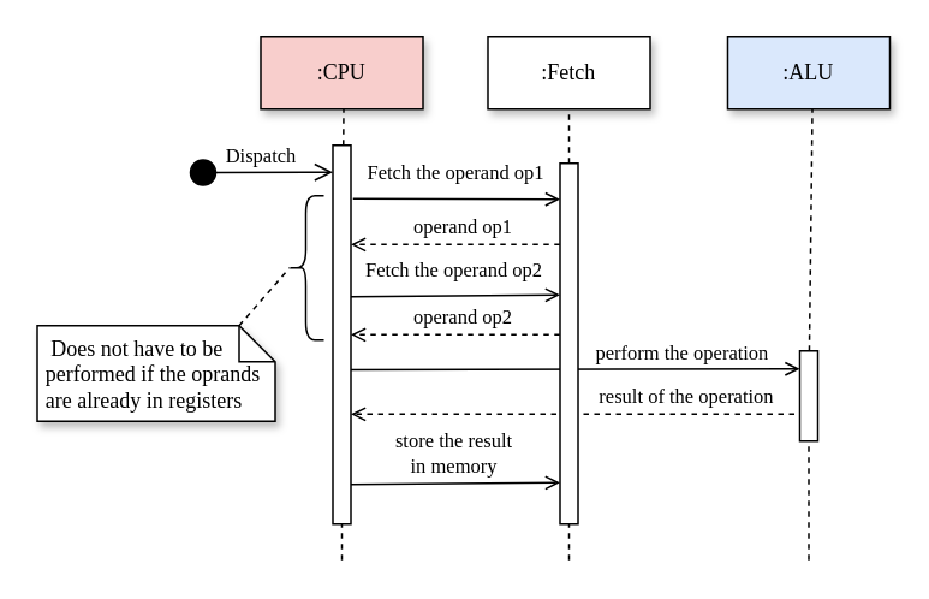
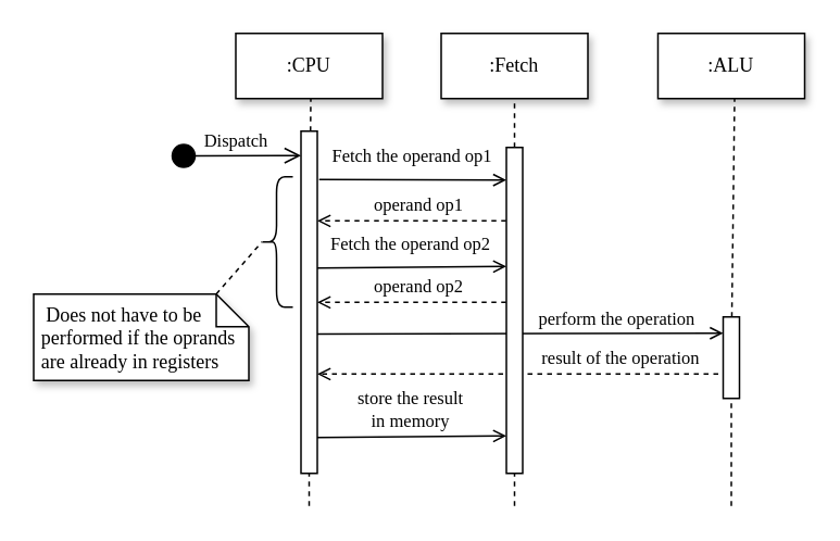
  <mxCell id="0" />
  <mxCell id="1" parent="0" />
  <mxCell id="2" value="" style="endArrow=open;html=1;rounded=0;entryX=0;entryY=0.5;entryDx=0;entryDy=0;exitX=0.98;exitY=0.106;exitDx=0;exitDy=0;exitPerimeter=0;endFill=0;fontFamily=Computer Modern;" edge="1" parent="1"><mxGeometry width="50" height="50" relative="1" as="geometry"><mxPoint x="194" y="204.49" as="sourcePoint" /><mxPoint x="443" y="204" as="targetPoint" /></mxGeometry></mxCell>
  <mxCell id="3" value="perform the operation&amp;nbsp;" style="edgeLabel;html=1;align=center;verticalAlign=middle;resizable=0;points=[];fontFamily=Computer Modern;" vertex="1" connectable="0" parent="2"><mxGeometry x="0.068" y="1" relative="1" as="geometry"><mxPoint x="52" y="-9" as="offset" /></mxGeometry></mxCell>
  <mxCell id="4" value="" style="endArrow=open;html=1;rounded=0;dashed=1;entryX=1.016;entryY=0.894;entryDx=0;entryDy=0;entryPerimeter=0;endFill=0;fontFamily=Computer Modern;" edge="1" parent="1"><mxGeometry width="50" height="50" relative="1" as="geometry"><mxPoint x="440" y="229" as="sourcePoint" /><mxPoint x="194" y="229.08" as="targetPoint" /></mxGeometry></mxCell>
  <mxCell id="5" value="result of the operation" style="edgeLabel;html=1;align=center;verticalAlign=middle;resizable=0;points=[];fontFamily=Computer Modern;" vertex="1" connectable="0" parent="4"><mxGeometry x="0.016" y="-1" relative="1" as="geometry"><mxPoint x="65" y="-10" as="offset" /></mxGeometry></mxCell>
- <mxCell id="6" value=":CPU" style="rounded=0;whiteSpace=wrap;html=1;shadow=1;fontFamily=Computer Modern;fillColor=#f8cecc;" vertex="1" parent="1"><mxGeometry x="144" y="20" width="90" height="40" as="geometry" /></mxCell>
+ <mxCell id="6" value=":CPU" style="rounded=0;whiteSpace=wrap;html=1;shadow=1;fontFamily=Computer Modern;" vertex="1" parent="1"><mxGeometry x="144" y="20" width="90" height="40" as="geometry" /></mxCell>
  <mxCell id="7" value=":Fetch" style="rounded=0;whiteSpace=wrap;html=1;shadow=1;fontFamily=Computer Modern;" vertex="1" parent="1"><mxGeometry x="270" y="20" width="90" height="40" as="geometry" /></mxCell>
  <mxCell id="8" value="" style="endArrow=none;dashed=1;html=1;rounded=0;fontFamily=Computer Modern;" edge="1" parent="1" source="11"><mxGeometry width="50" height="50" relative="1" as="geometry"><mxPoint x="189" y="290" as="sourcePoint" /><mxPoint x="190" y="60" as="targetPoint" /></mxGeometry></mxCell>
  <mxCell id="9" value="" style="endArrow=none;dashed=1;html=1;rounded=0;fontFamily=Computer Modern;" edge="1" parent="1" source="13"><mxGeometry width="50" height="50" relative="1" as="geometry"><mxPoint x="314.58" y="290" as="sourcePoint" /><mxPoint x="315" y="60" as="targetPoint" /></mxGeometry></mxCell>
  <mxCell id="10" value="" style="endArrow=none;dashed=1;html=1;rounded=0;entryX=0.5;entryY=1;entryDx=0;entryDy=0;fontFamily=Computer Modern;" edge="1" parent="1" target="11"><mxGeometry width="50" height="50" relative="1" as="geometry"><mxPoint x="189" y="310" as="sourcePoint" /><mxPoint x="189" y="30" as="targetPoint" /></mxGeometry></mxCell>
  <mxCell id="11" value="" style="rounded=0;whiteSpace=wrap;html=1;fontFamily=Computer Modern;" vertex="1" parent="1"><mxGeometry x="184" y="80" width="10" height="210" as="geometry" /></mxCell>
  <mxCell id="12" value="" style="endArrow=none;dashed=1;html=1;rounded=0;entryX=0.5;entryY=1;entryDx=0;entryDy=0;fontFamily=Computer Modern;" edge="1" parent="1" target="13"><mxGeometry width="50" height="50" relative="1" as="geometry"><mxPoint x="315" y="310" as="sourcePoint" /><mxPoint x="314.58" y="30" as="targetPoint" /></mxGeometry></mxCell>
  <mxCell id="13" value="" style="rounded=0;whiteSpace=wrap;html=1;fontFamily=Computer Modern;" vertex="1" parent="1"><mxGeometry x="310" y="90" width="10" height="200" as="geometry" /></mxCell>
  <mxCell id="14" value="" style="endArrow=open;html=1;rounded=0;entryX=0;entryY=0.091;entryDx=0;entryDy=0;entryPerimeter=0;exitX=1.115;exitY=0.141;exitDx=0;exitDy=0;exitPerimeter=0;endFill=0;fontFamily=Computer Modern;" edge="1" parent="1" source="11"><mxGeometry width="50" height="50" relative="1" as="geometry"><mxPoint x="200" y="110" as="sourcePoint" /><mxPoint x="310" y="110.02" as="targetPoint" /></mxGeometry></mxCell>
  <mxCell id="15" value="Fetch the operand op1" style="edgeLabel;html=1;align=center;verticalAlign=middle;resizable=0;points=[];fontFamily=Computer Modern;" vertex="1" connectable="0" parent="14"><mxGeometry x="0.068" y="1" relative="1" as="geometry"><mxPoint x="-5" y="-14" as="offset" /></mxGeometry></mxCell>
  <mxCell id="16" value="Dispatch" style="html=1;verticalAlign=bottom;startArrow=circle;startFill=1;endArrow=open;startSize=6;endSize=8;edgeStyle=elbowEdgeStyle;elbow=vertical;curved=0;rounded=0;fontFamily=Computer Modern;" edge="1" parent="1"><mxGeometry x="-0.002" width="80" relative="1" as="geometry"><mxPoint x="104" y="95.13" as="sourcePoint" /><mxPoint x="184" y="95.13" as="targetPoint" /><mxPoint as="offset" /></mxGeometry></mxCell>
- <mxCell id="17" value=":ALU" style="rounded=0;whiteSpace=wrap;html=1;shadow=1;fontFamily=Computer Modern;fillColor=#dae8fc;" vertex="1" parent="1"><mxGeometry x="403" y="20" width="90" height="40" as="geometry" /></mxCell>
+ <mxCell id="17" value=":ALU" style="rounded=0;whiteSpace=wrap;html=1;shadow=1;fontFamily=Computer Modern;" vertex="1" parent="1"><mxGeometry x="403" y="20" width="90" height="40" as="geometry" /></mxCell>
  <mxCell id="18" value="" style="endArrow=none;dashed=1;html=1;rounded=0;fontFamily=Computer Modern;" edge="1" parent="1" source="20"><mxGeometry width="50" height="50" relative="1" as="geometry"><mxPoint x="448" y="290" as="sourcePoint" /><mxPoint x="450" y="60" as="targetPoint" /></mxGeometry></mxCell>
  <mxCell id="19" value="" style="endArrow=none;dashed=1;html=1;rounded=0;entryX=0.5;entryY=1;entryDx=0;entryDy=0;fontFamily=Computer Modern;" edge="1" parent="1" target="20"><mxGeometry width="50" height="50" relative="1" as="geometry"><mxPoint x="448" y="310" as="sourcePoint" /><mxPoint x="448" y="30" as="targetPoint" /></mxGeometry></mxCell>
  <mxCell id="20" value="" style="rounded=0;whiteSpace=wrap;html=1;fontFamily=Computer Modern;" vertex="1" parent="1"><mxGeometry x="443" y="194" width="10" height="50" as="geometry" /></mxCell>
  <mxCell id="21" value="" style="endArrow=open;html=1;rounded=0;exitX=-0.046;exitY=0.907;exitDx=0;exitDy=0;exitPerimeter=0;dashed=1;entryX=1.016;entryY=0.894;entryDx=0;entryDy=0;entryPerimeter=0;endFill=0;fontFamily=Computer Modern;" edge="1" parent="1"><mxGeometry width="50" height="50" relative="1" as="geometry"><mxPoint x="309.84" y="135" as="sourcePoint" /><mxPoint x="194" y="135.08" as="targetPoint" /></mxGeometry></mxCell>
  <mxCell id="22" value="operand op1" style="edgeLabel;html=1;align=center;verticalAlign=middle;resizable=0;points=[];fontFamily=Computer Modern;" vertex="1" connectable="0" parent="21"><mxGeometry x="0.016" y="-1" relative="1" as="geometry"><mxPoint x="5" y="-10" as="offset" /></mxGeometry></mxCell>
  <mxCell id="23" value="" style="endArrow=open;html=1;rounded=0;entryX=0;entryY=0.091;entryDx=0;entryDy=0;entryPerimeter=0;exitX=0.98;exitY=0.106;exitDx=0;exitDy=0;exitPerimeter=0;endFill=0;fontFamily=Computer Modern;" edge="1" parent="1"><mxGeometry width="50" height="50" relative="1" as="geometry"><mxPoint x="194" y="163.98" as="sourcePoint" /><mxPoint x="310" y="163" as="targetPoint" /></mxGeometry></mxCell>
  <mxCell id="24" value="Fetch the operand op2" style="edgeLabel;html=1;align=center;verticalAlign=middle;resizable=0;points=[];fontFamily=Computer Modern;" vertex="1" connectable="0" parent="23"><mxGeometry x="0.068" y="1" relative="1" as="geometry"><mxPoint x="-5" y="-14" as="offset" /></mxGeometry></mxCell>
  <mxCell id="25" value="" style="endArrow=open;html=1;rounded=0;exitX=-0.046;exitY=0.907;exitDx=0;exitDy=0;exitPerimeter=0;dashed=1;entryX=1.016;entryY=0.894;entryDx=0;entryDy=0;entryPerimeter=0;endFill=0;fontFamily=Computer Modern;" edge="1" parent="1"><mxGeometry width="50" height="50" relative="1" as="geometry"><mxPoint x="309.84" y="184.98" as="sourcePoint" /><mxPoint x="194" y="185.06" as="targetPoint" /></mxGeometry></mxCell>
  <mxCell id="26" value="operand op2" style="edgeLabel;html=1;align=center;verticalAlign=middle;resizable=0;points=[];fontFamily=Computer Modern;" vertex="1" connectable="0" parent="25"><mxGeometry x="0.016" y="-1" relative="1" as="geometry"><mxPoint x="5" y="-10" as="offset" /></mxGeometry></mxCell>
  <mxCell id="27" value="" style="endArrow=open;html=1;rounded=0;entryX=0;entryY=0.091;entryDx=0;entryDy=0;entryPerimeter=0;exitX=0.98;exitY=0.106;exitDx=0;exitDy=0;exitPerimeter=0;endFill=0;fontFamily=Computer Modern;" edge="1" parent="1"><mxGeometry width="50" height="50" relative="1" as="geometry"><mxPoint x="194" y="267.98" as="sourcePoint" /><mxPoint x="310" y="267" as="targetPoint" /></mxGeometry></mxCell>
  <mxCell id="28" value="store the result &lt;br&gt;in memory" style="edgeLabel;html=1;align=center;verticalAlign=middle;resizable=0;points=[];fontFamily=Computer Modern;" vertex="1" connectable="0" parent="27"><mxGeometry x="0.068" y="1" relative="1" as="geometry"><mxPoint x="-5" y="-16" as="offset" /></mxGeometry></mxCell>
  <mxCell id="29" value="&amp;nbsp; Does not have to be&amp;nbsp; &amp;nbsp;performed if the oprands&amp;nbsp; &amp;nbsp;are already in registers" style="shape=note;size=20;whiteSpace=wrap;html=1;shadow=1;fontFamily=Computer Modern;align=left;" vertex="1" parent="1"><mxGeometry x="20" y="180" width="132" height="53" as="geometry" /></mxCell>
  <mxCell id="30" value="" style="shape=curlyBracket;whiteSpace=wrap;html=1;rounded=1;labelPosition=left;verticalLabelPosition=middle;align=right;verticalAlign=middle;fontFamily=Computer Modern;" vertex="1" parent="1"><mxGeometry x="159" y="108" width="20" height="80" as="geometry" /></mxCell>
  <mxCell id="31" value="" style="endArrow=none;dashed=1;html=1;rounded=0;exitX=0;exitY=0;exitDx=112;exitDy=0;exitPerimeter=0;fontFamily=Computer Modern;" edge="1" parent="1" source="29"><mxGeometry width="50" height="50" relative="1" as="geometry"><mxPoint x="40" y="190" as="sourcePoint" /><mxPoint x="160" y="148" as="targetPoint" /></mxGeometry></mxCell>
